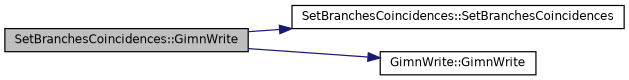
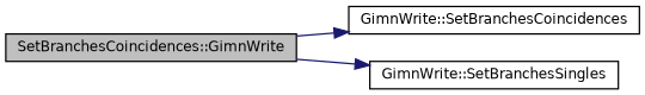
  digraph {
    rankdir=LR
    node [color=black fillcolor=white fontname=Helvetica fontsize=10 shape=record style=filled]
    edge [arrowhead=normal color=midnightblue fontname=Helvetica fontsize=10 labelfontname=Helvetica labelfontsize=10 style=solid]
    n1 [fillcolor=grey75 fontcolor=black height=0.2 label="SetBranchesCoincidences::GimnWrite" width=0.4]
-   n2 [height=0.2 label="SetBranchesCoincidences::SetBranchesCoincidences" width=0.4]
-   n3 [height=0.2 label="GimnWrite::GimnWrite" width=0.4]
+   n2 [height=0.2 label="GimnWrite::SetBranchesCoincidences" width=0.4]
+   n3 [height=0.2 label="GimnWrite::SetBranchesSingles" width=0.4]
    n1 -> n2
    n1 -> n3
  }
